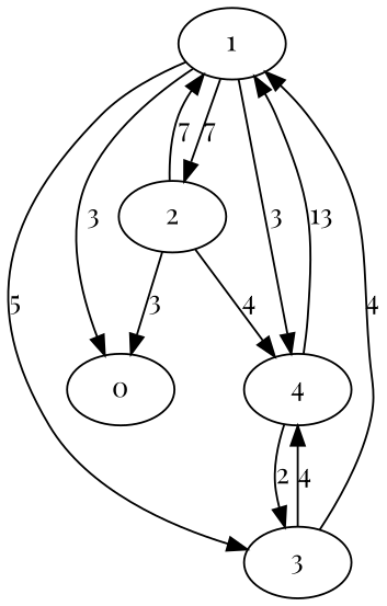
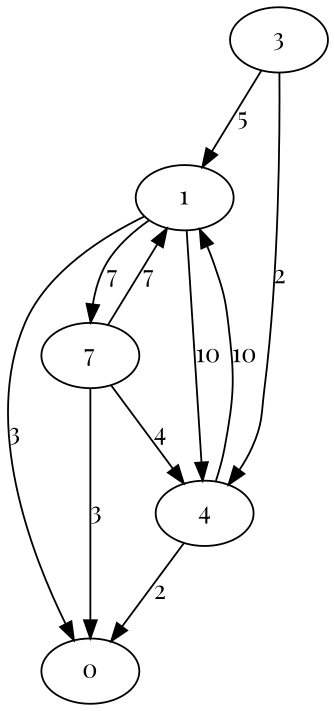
  digraph {
    fontname="Playfair Display"
    rankdir=TB
    node [fontname="Playfair Display"]
    edge [fontname="Playfair Display"]
    1
    0
-   2
+   2 [label=7]
    3
    4
    1 -> 0 [label=3]
    1 -> 2 [label=7]
-   1 -> 3 [label=5]
-   1 -> 4 [label=3]
+   1 -> 4 [label=10]
    2 -> 1 [label=7]
    2 -> 0 [label=3]
    2 -> 4 [label=4]
-   3 -> 1 [label=4]
-   3 -> 4 [label=4]
-   4 -> 1 [label=13]
-   4 -> 3 [label=2]
+   3 -> 1 [label=5]
+   3 -> 4 [label=2]
+   4 -> 1 [label=10]
+   4 -> 0 [label=2]
  }
